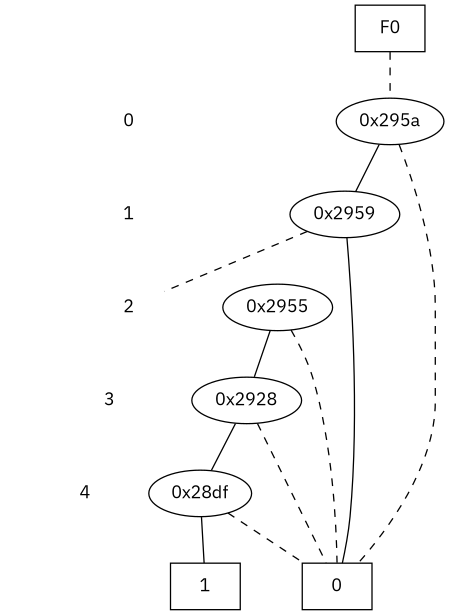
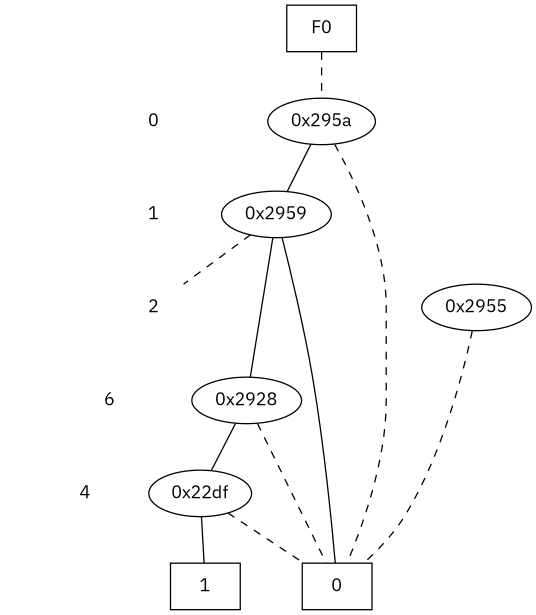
  digraph {
    fontname="IBM Plex Sans"
    node [fontname="IBM Plex Sans" shape=plaintext]
    edge [dir=none fontname="IBM Plex Sans" style=dashed]
    "CONST NODES" [style=invis]
    " 0 "
    " 1 "
    " 2 "
-   " 3 "
+   " 3 " [label=6]
    " 4 "
    F0 [shape=box]
    "0x295a" [shape=""]
    "0x2959" [shape=""]
    "0x2955" [shape=""]
    n11 [label="0x2928" shape=""]
-   "0x28df" [shape=""]
+   "0x28df" [label="0x22df" shape=""]
    n13 [label=0 shape=box]
    n14 [label=1 shape=box]
    subgraph sub_1 {
      "CONST NODES"
      " 0 "
      " 1 "
      " 2 "
      " 3 "
      " 4 "
    }
    subgraph sub_2 {
      rank=same
      F0
    }
    subgraph sub_3 {
      rank=same
      " 0 "
      "0x295a"
    }
    subgraph sub_4 {
      rank=same
      " 1 "
      "0x2959"
    }
    subgraph sub_5 {
      rank=same
      " 2 "
      "0x2955"
    }
    subgraph sub_6 {
      rank=same
      " 3 "
      n11
    }
    subgraph sub_7 {
      rank=same
      " 4 "
      "0x28df"
    }
    subgraph sub_8 {
      rank=same
      "CONST NODES"
      subgraph sub_9 {
        rank=same
        n13
        n14
      }
    }
    " 0 " -> " 1 " [style=invis]
    " 1 " -> " 2 " [style=invis]
    " 2 " -> " 3 " [style=invis]
    " 3 " -> " 4 " [style=invis]
    " 4 " -> "CONST NODES" [style=invis]
    F0 -> "0x295a"
    "0x295a" -> "0x2959" [style=""]
    "0x295a" -> n13
    "0x2959" -> " 2 "
    "0x2959" -> n13 [style=""]
-   "0x2955" -> n11 [style=""]
+   "0x2959" -> n11 [style=""]
    "0x2955" -> n13
    n11 -> "0x28df" [style=""]
    n11 -> n13
    "0x28df" -> n13
    "0x28df" -> n14 [style=""]
  }
